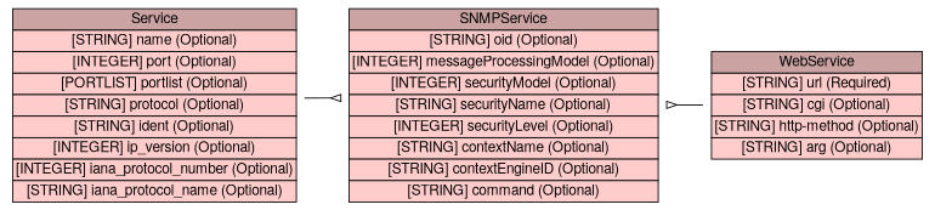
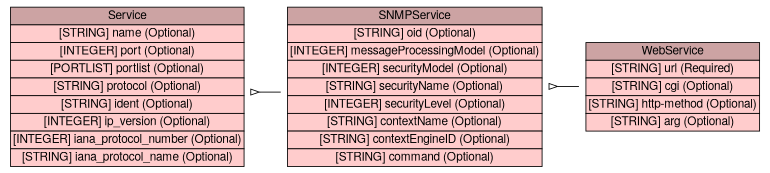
  digraph {
    fontname=Lato
    rankdir=LR
    node [fontname=Lato shape=plaintext]
    edge [arrowtail=invempty dir=back fontname=Lato]
    n1 [height=2.7361 label=<<table BORDER="0" CELLBORDER="1" CELLSPACING="0"> <tr> <td BGCOLOR="#cca3a3" HREF="#" TITLE="The Service class describes network services on sources and targets. It can identify services by name, port, and protocol. When Service occurs as an aggregate class of Source, it is understood that the service is one from which activity of interest is originating; and that the service is &quot;attached&quot; to the Node, Process, and User information also contained in Source. Likewise, when Service occurs as an aggregate class of Target, it is understood that the service is one to which activity of interest is being directed; and that the service is &quot;attached&quot; to the Node, Process, and User information also contained in Target. If Service occurs in both Source and Target, then information in both locations should be the same. If information is the same in both locations and implementers wish to carry it in only one location, they should specify it as an aggregate of the Target class. "><FONT FACE="Nimbus Sans L">Service</FONT></td> </tr>" %<tr><td BGCOLOR="#FFCCCC"  HREF="#" TITLE="The name of the service.  Whenever possible, the name from the IANA list of well-known ports SHOULD be used."><FONT FACE="Nimbus Sans L">[STRING] name (Optional)</FONT></td></tr>%<tr><td BGCOLOR="#FFCCCC"  HREF="#" TITLE="The port number being used."><FONT FACE="Nimbus Sans L">[INTEGER] port (Optional)</FONT></td></tr>%<tr><td BGCOLOR="#FFCCCC"  HREF="#" TITLE="A list of port numbers being used; see Section 3.2.8 for formatting rules.  If a portlist is given, the iana_protocol_number and iana_protocol_name MUST apply to all the elements of the list."><FONT FACE="Nimbus Sans L">[PORTLIST] portlist (Optional)</FONT></td></tr>%<tr><td BGCOLOR="#FFCCCC"  HREF="#" TITLE="Additional information about the protocol being used.  The intent of the protocol field is to carry additional information related to the protocol being used when the &lt;Service&gt; attributes iana_protocol_number or/and iana_protocol_name are filed."><FONT FACE="Nimbus Sans L">[STRING] protocol (Optional)</FONT></td></tr>%<tr><td BGCOLOR="#FFCCCC"  HREF="#" TITLE="A unique identifier for the service; see Section 3.2.9."><FONT FACE="Nimbus Sans L">[STRING] ident (Optional)</FONT></td></tr>%<tr><td BGCOLOR="#FFCCCC"  HREF="#" TITLE="The IP version number."><FONT FACE="Nimbus Sans L">[INTEGER] ip_version (Optional)</FONT></td></tr>%<tr><td BGCOLOR="#FFCCCC"  HREF="#" TITLE="The IANA protocol number."><FONT FACE="Nimbus Sans L">[INTEGER] iana_protocol_number (Optional)</FONT></td></tr>%<tr><td BGCOLOR="#FFCCCC"  HREF="#" TITLE="The IANA protocol name."><FONT FACE="Nimbus Sans L">[STRING] iana_protocol_name (Optional)</FONT></td></tr>%</table>> width=4.0694]
    n2 [height=2.7361 label=<<table BORDER="0" CELLBORDER="1" CELLSPACING="0"> <tr> <td BGCOLOR="#cca3a3" HREF="#" TITLE="The SNMPService class carries additional information related to SNMP traffic. The aggregate classes composing SNMPService must be interpreted as described in RFC 3411 [15] and RFC 3584 [16]. "><FONT FACE="Nimbus Sans L">SNMPService</FONT></td> </tr>" %<tr><td BGCOLOR="#FFCCCC"  HREF="#" TITLE="The object identifier in the request."><FONT FACE="Nimbus Sans L">[STRING] oid (Optional)</FONT></td></tr>%<tr><td BGCOLOR="#FFCCCC"  HREF="#" TITLE="The SNMP version, typically 0 for SNMPv1, 1 for SNMPv2c, 2 for SNMPv2u and SNMPv2*, and 3 for SNMPv3; see RFC 3411 [15] Section 5 for appropriate values."><FONT FACE="Nimbus Sans L">[INTEGER] messageProcessingModel (Optional)</FONT></td></tr>%<tr><td BGCOLOR="#FFCCCC"  HREF="#" TITLE="The identification of the security model in use, typically 0 for any, 1 for SNMPv1, 2 for SNMPv2c, and 3 for USM; see RFC 3411 [15] Section 5 for appropriate values."><FONT FACE="Nimbus Sans L">[INTEGER] securityModel (Optional)</FONT></td></tr>%<tr><td BGCOLOR="#FFCCCC"  HREF="#" TITLE="The object&#39;s security name; see RFC 3411 [15] Section 3.2.2."><FONT FACE="Nimbus Sans L">[STRING] securityName (Optional)</FONT></td></tr>%<tr><td BGCOLOR="#FFCCCC"  HREF="#" TITLE="The security level of the SNMP request; see RFC 3411 [15] Section 3.4.3."><FONT FACE="Nimbus Sans L">[INTEGER] securityLevel (Optional)</FONT></td></tr>%<tr><td BGCOLOR="#FFCCCC"  HREF="#" TITLE="The object&#39;s context name; see RFC 3411 [15] Section 3.3.3."><FONT FACE="Nimbus Sans L">[STRING] contextName (Optional)</FONT></td></tr>%<tr><td BGCOLOR="#FFCCCC"  HREF="#" TITLE="The object&#39;s context engine identifier; see RFC 3411 [15] Section 3.3.2."><FONT FACE="Nimbus Sans L">[STRING] contextEngineID (Optional)</FONT></td></tr>%<tr><td BGCOLOR="#FFCCCC"  HREF="#" TITLE="The command sent to the SNMP server (GET, SET, etc.)."><FONT FACE="Nimbus Sans L">[STRING] command (Optional)</FONT></td></tr>%</table>> width=4.4167]
    n3 [height=1.5694 label=<<table BORDER="0" CELLBORDER="1" CELLSPACING="0"> <tr> <td BGCOLOR="#cca3a3" HREF="#" TITLE="The WebService class carries additional information related to web traffic. "><FONT FACE="Nimbus Sans L">WebService</FONT></td> </tr>" %<tr><td BGCOLOR="#FFCCCC"  HREF="#" TITLE="The URL in the request."><FONT FACE="Nimbus Sans L">[STRING] url (Required)</FONT></td></tr>%<tr><td BGCOLOR="#FFCCCC"  HREF="#" TITLE="The CGI script in the request, without arguments."><FONT FACE="Nimbus Sans L">[STRING] cgi (Optional)</FONT></td></tr>%<tr><td BGCOLOR="#FFCCCC"  HREF="#" TITLE="The HTTP method (PUT, GET) used in the request."><FONT FACE="Nimbus Sans L">[STRING] http-method (Optional)</FONT></td></tr>%<tr><td BGCOLOR="#FFCCCC"  HREF="#" TITLE="The arguments to the CGI script."><FONT FACE="Nimbus Sans L">[STRING] arg (Optional)</FONT></td></tr>%</table>> width=3.0694]
-   n2 -> n1
+   n1 -> n2
    n2 -> n3
  }
